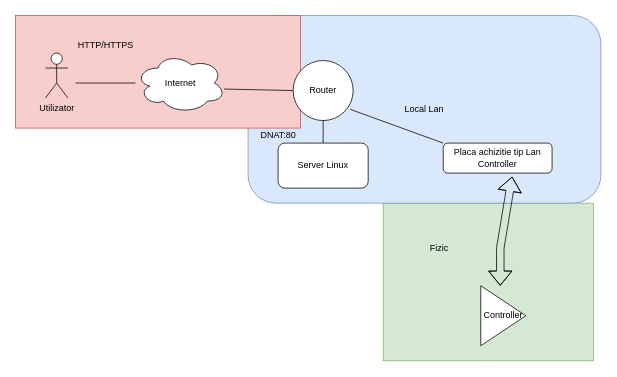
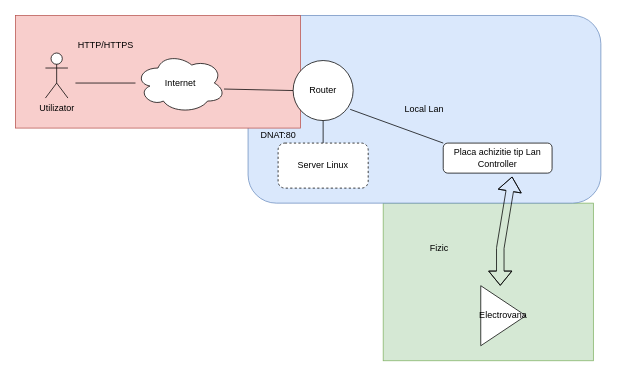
  <mxCell id="0" />
  <mxCell id="1" parent="0" />
  <mxCell id="2" value="" style="rounded=0;whiteSpace=wrap;html=1;fillColor=#d5e8d4;strokeColor=#82b366;" vertex="1" parent="1"><mxGeometry x="510" y="270" width="280" height="210" as="geometry" /></mxCell>
  <mxCell id="3" value="Local Lan" style="rounded=1;whiteSpace=wrap;html=1;fillColor=#dae8fc;strokeColor=#6c8ebf;" vertex="1" parent="1"><mxGeometry x="330" y="20" width="470" height="250" as="geometry" /></mxCell>
  <mxCell id="4" value="" style="rounded=0;whiteSpace=wrap;html=1;fillColor=#f8cecc;strokeColor=#b85450;" vertex="1" parent="1"><mxGeometry y="20" width="380" height="150" as="geometry" x="20" /></mxCell>
  <mxCell id="5" value="Internet" style="ellipse;shape=cloud;whiteSpace=wrap;html=1;" vertex="1" parent="1"><mxGeometry x="180" y="70" width="120" height="80" as="geometry" /></mxCell>
  <mxCell id="6" value="Utilizator" style="shape=umlActor;verticalLabelPosition=bottom;verticalAlign=top;html=1;outlineConnect=0;" vertex="1" parent="1"><mxGeometry x="60" y="70" width="30" height="60" as="geometry" /></mxCell>
  <mxCell id="7" value="Placa achizitie tip Lan Controller" style="rounded=1;whiteSpace=wrap;html=1;" vertex="1" parent="1"><mxGeometry x="590" y="190" width="145" height="40" as="geometry" /></mxCell>
- <mxCell id="8" value="Server Linux" style="rounded=1;whiteSpace=wrap;html=1;" vertex="1" parent="1"><mxGeometry x="370" y="190" width="120" height="60" as="geometry" /></mxCell>
+ <mxCell id="8" value="Server Linux" style="rounded=1;whiteSpace=wrap;html=1;dashed=1;" vertex="1" parent="1"><mxGeometry x="370" y="190" width="120" height="60" as="geometry" /></mxCell>
  <mxCell id="9" value="Router" style="ellipse;whiteSpace=wrap;html=1;aspect=fixed;" vertex="1" parent="1"><mxGeometry x="390" y="80" width="80" height="80" as="geometry" /></mxCell>
  <mxCell id="10" value="" style="endArrow=none;html=1;" edge="1" parent="1"><mxGeometry width="50" height="50" relative="1" as="geometry"><mxPoint x="100" y="110" as="sourcePoint" /><mxPoint x="180" y="110" as="targetPoint" /></mxGeometry></mxCell>
  <mxCell id="11" value="HTTP/HTTPS" style="text;html=1;align=center;verticalAlign=middle;resizable=0;points=[];autosize=1;strokeColor=none;" vertex="1" parent="1"><mxGeometry x="95" y="50" width="90" height="20" as="geometry" /></mxCell>
  <mxCell id="12" value="" style="endArrow=none;html=1;exitX=0.983;exitY=0.6;exitDx=0;exitDy=0;exitPerimeter=0;entryX=0;entryY=0.5;entryDx=0;entryDy=0;" edge="1" parent="1" source="5" target="9"><mxGeometry width="50" height="50" relative="1" as="geometry"><mxPoint x="420" y="130" as="sourcePoint" /><mxPoint x="470" y="80" as="targetPoint" /></mxGeometry></mxCell>
  <mxCell id="13" value="" style="endArrow=none;html=1;exitX=0.5;exitY=1;exitDx=0;exitDy=0;entryX=0.5;entryY=0;entryDx=0;entryDy=0;" edge="1" parent="1" source="9" target="8"><mxGeometry width="50" height="50" relative="1" as="geometry"><mxPoint x="420" y="130" as="sourcePoint" /><mxPoint x="470" y="80" as="targetPoint" /></mxGeometry></mxCell>
  <mxCell id="14" value="" style="endArrow=none;html=1;exitX=0.95;exitY=0.813;exitDx=0;exitDy=0;exitPerimeter=0;entryX=0;entryY=0;entryDx=0;entryDy=0;" edge="1" parent="1" source="9" target="7"><mxGeometry width="50" height="50" relative="1" as="geometry"><mxPoint x="420" y="130" as="sourcePoint" /><mxPoint x="470" y="80" as="targetPoint" /></mxGeometry></mxCell>
  <mxCell id="15" value="DNAT:80" style="text;html=1;align=center;verticalAlign=middle;resizable=0;points=[];autosize=1;strokeColor=none;" vertex="1" parent="1"><mxGeometry x="340" y="170" width="60" height="20" as="geometry" /></mxCell>
  <mxCell id="16" value="" style="shape=flexArrow;endArrow=classic;startArrow=classic;html=1;entryX=0.633;entryY=1.117;entryDx=0;entryDy=0;entryPerimeter=0;" edge="1" parent="1" target="7"><mxGeometry width="100" height="100" relative="1" as="geometry"><mxPoint x="666" y="380" as="sourcePoint" /><mxPoint x="490" y="50" as="targetPoint" /><Array as="points"><mxPoint x="666" y="330" /></Array></mxGeometry></mxCell>
- <mxCell id="17" value="Controller" style="triangle;whiteSpace=wrap;html=1;" vertex="1" parent="1"><mxGeometry x="640" y="380" width="60" height="80" as="geometry" /></mxCell>
+ <mxCell id="17" value="Electrovana" style="triangle;whiteSpace=wrap;html=1;" vertex="1" parent="1"><mxGeometry x="640" y="380" width="60" height="80" as="geometry" /></mxCell>
  <mxCell id="18" value="Fizic" style="text;html=1;strokeColor=none;fillColor=none;align=center;verticalAlign=middle;whiteSpace=wrap;rounded=0;" vertex="1" parent="1"><mxGeometry x="565" y="320" width="40" height="20" as="geometry" /></mxCell>
